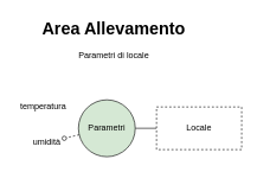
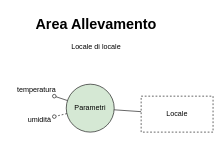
  <mxCell id="0" />
  <mxCell id="1" parent="0" />
- <mxCell id="2" value="&lt;h1&gt;Area Allevamento&lt;/h1&gt;&lt;div&gt;Parametri di locale&lt;/div&gt;" parent="1" style="text;html=1;strokeColor=none;fillColor=none;spacing=5;spacingTop=-20;whiteSpace=wrap;overflow=hidden;rounded=0;align=center;" vertex="1"><mxGeometry as="geometry" x="50" y="20" width="220" height="120" /></mxCell>
+ <mxCell id="2" value="&lt;h1&gt;Area Allevamento&lt;/h1&gt;&lt;div&gt;Locale di locale&lt;/div&gt;" parent="1" style="text;html=1;strokeColor=none;fillColor=none;spacing=5;spacingTop=-20;whiteSpace=wrap;overflow=hidden;rounded=0;align=center;" vertex="1"><mxGeometry as="geometry" x="50" y="20" width="220" height="120" /></mxCell>
  <mxCell id="3" parent="1" style="rounded=1;orthogonalLoop=1;jettySize=auto;html=1;endArrow=none;endFill=0;" edge="1" source="4" target="7"><mxGeometry as="geometry" relative="1" /></mxCell>
- <mxCell id="4" value="Locale" parent="1" style="rounded=0;whiteSpace=wrap;html=1;align=center;dashed=1;" vertex="1"><mxGeometry as="geometry" x="220" y="150" width="120" height="60" /></mxCell>
+ <mxCell id="4" value="Locale" parent="1" style="rounded=0;whiteSpace=wrap;html=1;align=center;dashed=1;" vertex="1"><mxGeometry x="235" y="160" as="geometry" width="120" height="60" /></mxCell>
+ <mxCell id="5" parent="1" style="edgeStyle=none;rounded=1;orthogonalLoop=1;jettySize=auto;html=1;endArrow=oval;endFill=0;" edge="1" source="7" target="8"><mxGeometry as="geometry" relative="1" /></mxCell>
  <mxCell id="6" parent="1" style="edgeStyle=none;rounded=1;orthogonalLoop=1;jettySize=auto;html=1;endArrow=oval;endFill=0;dashed=1;" edge="1" source="7" target="9"><mxGeometry as="geometry" relative="1" /></mxCell>
  <mxCell id="7" value="Parametri" parent="1" style="ellipse;whiteSpace=wrap;html=1;aspect=fixed;align=center;fillColor=#d5e8d4;" vertex="1"><mxGeometry as="geometry" x="110" y="140" width="80" height="80" /></mxCell>
  <mxCell id="8" value="temperatura&lt;br&gt;" parent="1" style="text;html=1;resizable=0;points=[];autosize=1;align=center;verticalAlign=top;spacingTop=-4;" vertex="1"><mxGeometry as="geometry" x="20" y="140" width="80" height="20" /></mxCell>
  <mxCell id="9" value="umidità&lt;br&gt;" parent="1" style="text;html=1;resizable=0;points=[];autosize=1;align=center;verticalAlign=top;spacingTop=-4;" vertex="1"><mxGeometry as="geometry" x="40" y="190" width="50" height="20" /></mxCell>
